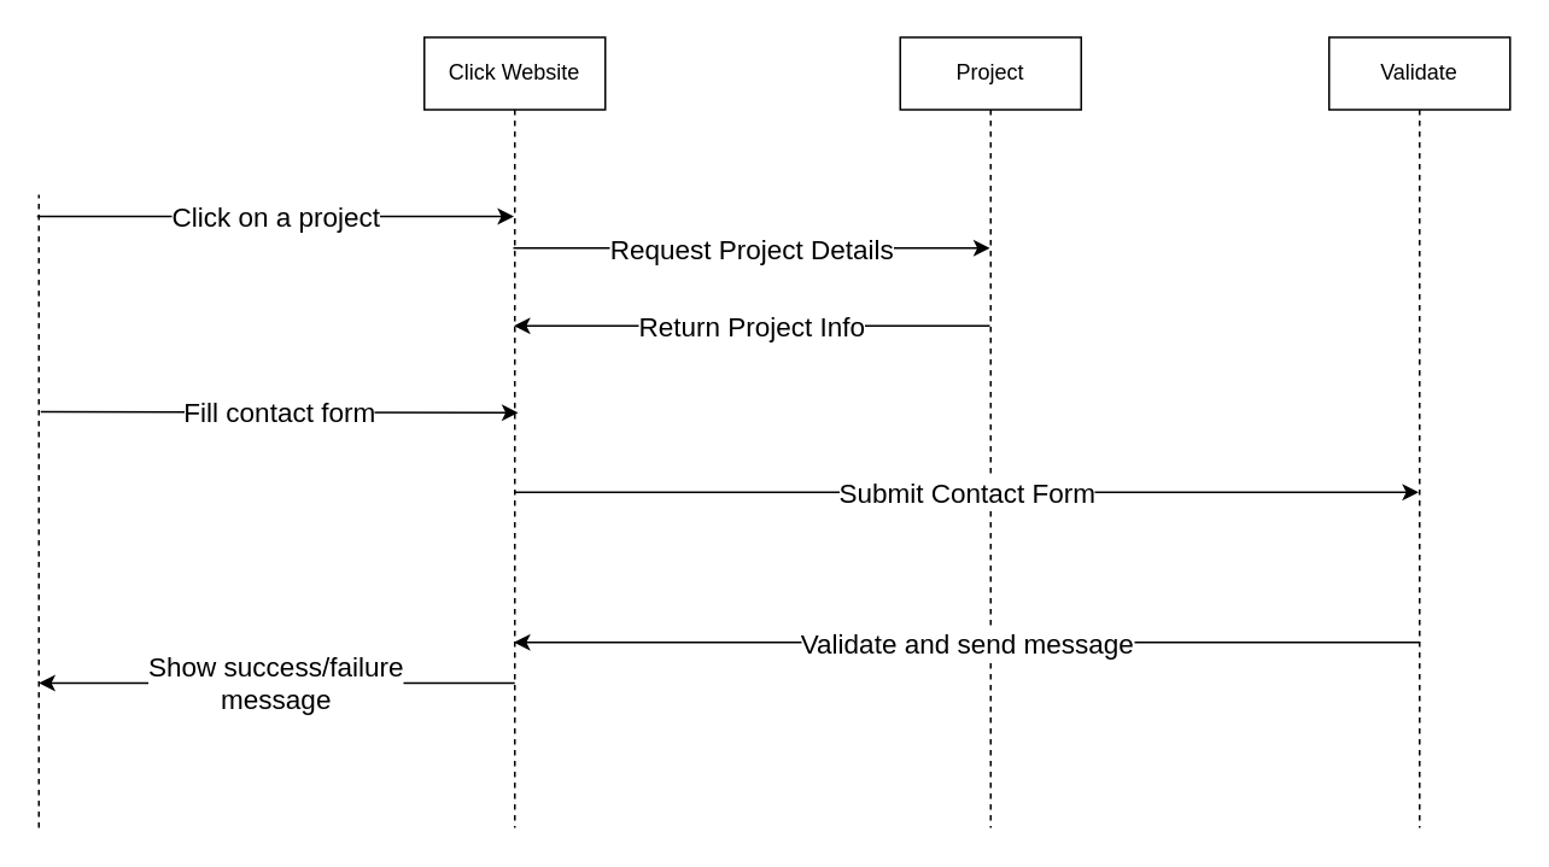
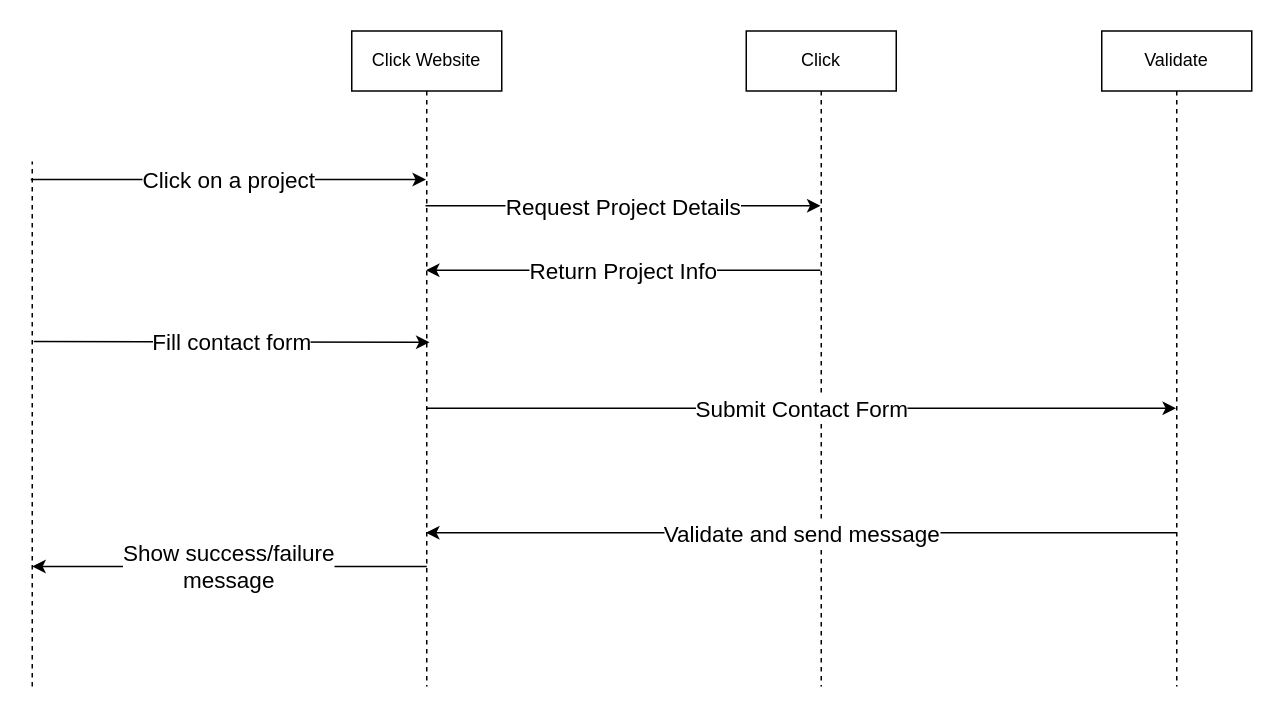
  <mxCell id="0" />
  <mxCell id="1" parent="0" />
  <mxCell id="2" value="Click Website" style="shape=umlLifeline;perimeter=lifelinePerimeter;whiteSpace=wrap;html=1;container=1;dropTarget=0;collapsible=0;recursiveResize=0;outlineConnect=0;portConstraint=eastwest;newEdgeStyle={&quot;edgeStyle&quot;:&quot;elbowEdgeStyle&quot;,&quot;elbow&quot;:&quot;vertical&quot;,&quot;curved&quot;:0,&quot;rounded&quot;:0};" vertex="1" parent="1"><mxGeometry x="234" y="20" width="100" height="437" as="geometry" /></mxCell>
- <mxCell id="3" value="Project" style="shape=umlLifeline;perimeter=lifelinePerimeter;whiteSpace=wrap;html=1;container=1;dropTarget=0;collapsible=0;recursiveResize=0;outlineConnect=0;portConstraint=eastwest;newEdgeStyle={&quot;edgeStyle&quot;:&quot;elbowEdgeStyle&quot;,&quot;elbow&quot;:&quot;vertical&quot;,&quot;curved&quot;:0,&quot;rounded&quot;:0};" vertex="1" parent="1"><mxGeometry x="497" y="20" width="100" height="437" as="geometry" /></mxCell>
+ <mxCell id="3" value="Click" style="shape=umlLifeline;perimeter=lifelinePerimeter;whiteSpace=wrap;html=1;container=1;dropTarget=0;collapsible=0;recursiveResize=0;outlineConnect=0;portConstraint=eastwest;newEdgeStyle={&quot;edgeStyle&quot;:&quot;elbowEdgeStyle&quot;,&quot;elbow&quot;:&quot;vertical&quot;,&quot;curved&quot;:0,&quot;rounded&quot;:0};" vertex="1" parent="1"><mxGeometry x="497" y="20" width="100" height="437" as="geometry" /></mxCell>
  <mxCell id="4" value="Validate" style="shape=umlLifeline;perimeter=lifelinePerimeter;whiteSpace=wrap;html=1;container=1;dropTarget=0;collapsible=0;recursiveResize=0;outlineConnect=0;portConstraint=eastwest;newEdgeStyle={&quot;edgeStyle&quot;:&quot;elbowEdgeStyle&quot;,&quot;elbow&quot;:&quot;vertical&quot;,&quot;curved&quot;:0,&quot;rounded&quot;:0};" vertex="1" parent="1"><mxGeometry x="734" y="20" width="100" height="437" as="geometry" /></mxCell>
  <mxCell id="5" value="&lt;font style=&quot;font-size: 15px;&quot;&gt;Request Project Details&lt;/font&gt;" style="endArrow=classic;html=1;rounded=0;" edge="1" parent="1" target="3"><mxGeometry x="0.003" width="50" height="50" relative="1" as="geometry"><mxPoint x="283.167" y="136.5" as="sourcePoint" /><mxPoint x="481.5" y="136.5" as="targetPoint" /><mxPoint as="offset" /></mxGeometry></mxCell>
  <mxCell id="6" value="&lt;font style=&quot;font-size: 15px;&quot;&gt;Return Project Info&lt;/font&gt;" style="endArrow=classic;html=1;rounded=0;" edge="1" parent="1"><mxGeometry width="50" height="50" relative="1" as="geometry"><mxPoint x="546.5" y="179.5" as="sourcePoint" /><mxPoint x="283.5" y="179.5" as="targetPoint" /></mxGeometry></mxCell>
  <mxCell id="7" value="&lt;font style=&quot;font-size: 15px;&quot;&gt;Submit Contact Form&lt;/font&gt;" style="endArrow=classic;html=1;rounded=0;" edge="1" parent="1"><mxGeometry width="50" height="50" relative="1" as="geometry"><mxPoint x="283.5" y="271.5" as="sourcePoint" /><mxPoint x="783.5" y="271.5" as="targetPoint" /></mxGeometry></mxCell>
  <mxCell id="8" value="&lt;span style=&quot;font-size: 15px;&quot;&gt;Validate and send message&lt;/span&gt;" style="endArrow=classic;html=1;rounded=0;" edge="1" parent="1"><mxGeometry width="50" height="50" relative="1" as="geometry"><mxPoint x="783.5" y="354.5" as="sourcePoint" /><mxPoint x="283.5" y="354.5" as="targetPoint" /></mxGeometry></mxCell>
  <mxCell id="9" value="&lt;font style=&quot;font-size: 15px;&quot;&gt;Click on a project&lt;/font&gt;" style="endArrow=classic;html=1;rounded=0;" edge="1" parent="1"><mxGeometry width="50" height="50" relative="1" as="geometry"><mxPoint x="20" y="119" as="sourcePoint" /><mxPoint x="283.5" y="119" as="targetPoint" /></mxGeometry></mxCell>
  <mxCell id="10" value="" style="endArrow=none;dashed=1;html=1;rounded=0;" edge="1" parent="1"><mxGeometry width="50" height="50" relative="1" as="geometry"><mxPoint x="21" y="457" as="sourcePoint" /><mxPoint x="21" y="107" as="targetPoint" /></mxGeometry></mxCell>
  <mxCell id="11" value="&lt;font style=&quot;font-size: 15px;&quot;&gt;Fill contact form&lt;/font&gt;" style="endArrow=classic;html=1;rounded=0;" edge="1" parent="1"><mxGeometry width="50" height="50" relative="1" as="geometry"><mxPoint x="21.997" y="227" as="sourcePoint" /><mxPoint x="285.83" y="227.5" as="targetPoint" /></mxGeometry></mxCell>
  <mxCell id="12" value="&lt;span style=&quot;font-size: 15px;&quot;&gt;Show success/failure &lt;br&gt;message&lt;/span&gt;" style="endArrow=classic;html=1;rounded=0;" edge="1" parent="1"><mxGeometry x="0.004" width="50" height="50" relative="1" as="geometry"><mxPoint x="284" y="377" as="sourcePoint" /><mxPoint x="21" y="377" as="targetPoint" /><mxPoint as="offset" /></mxGeometry></mxCell>
